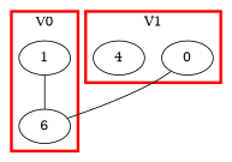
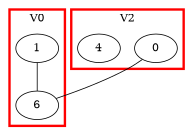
  graph {
    1
    n2 [label=6]
    0
    4
    subgraph cluster_1 {
      color=red
      label=V0
      penwidth=3
      1
      n2
    }
    subgraph cluster_2 {
      color=red
-     label=V1
+     label=V2
      penwidth=3
      0
      4
    }
    1 -- n2
    0 -- n2
  }
